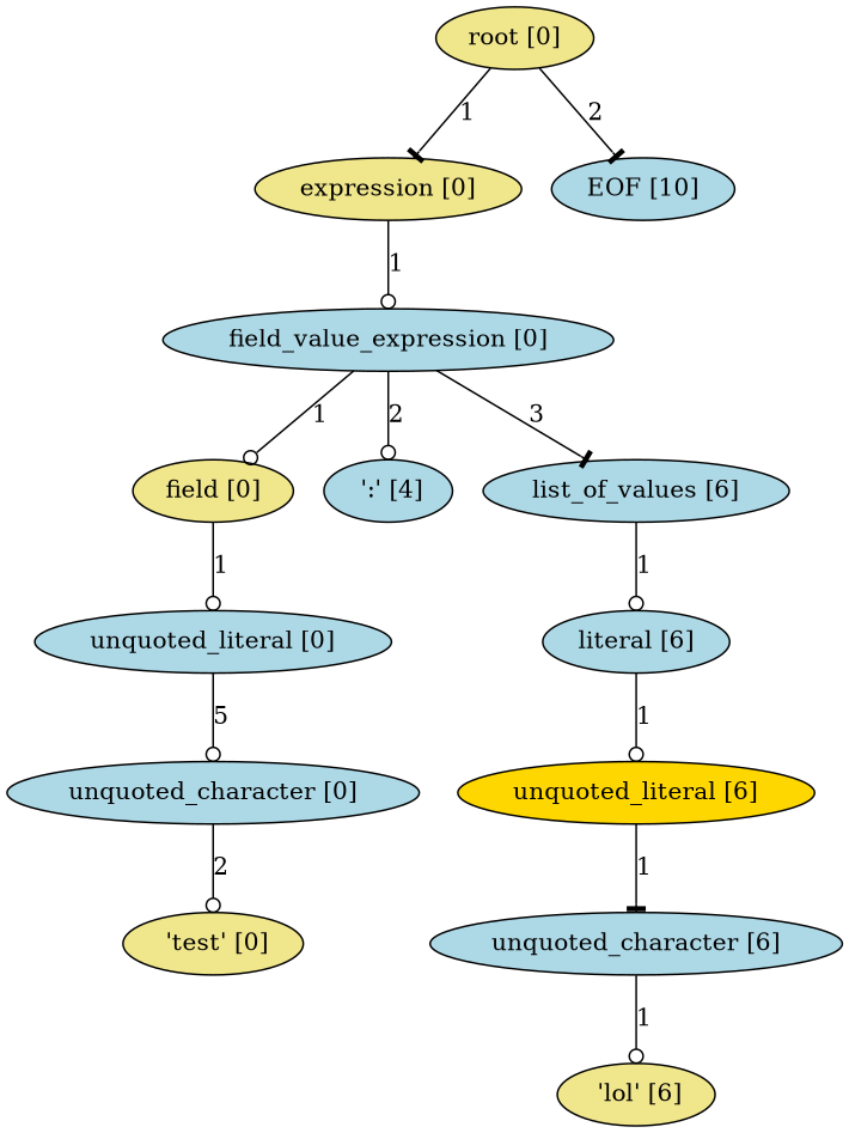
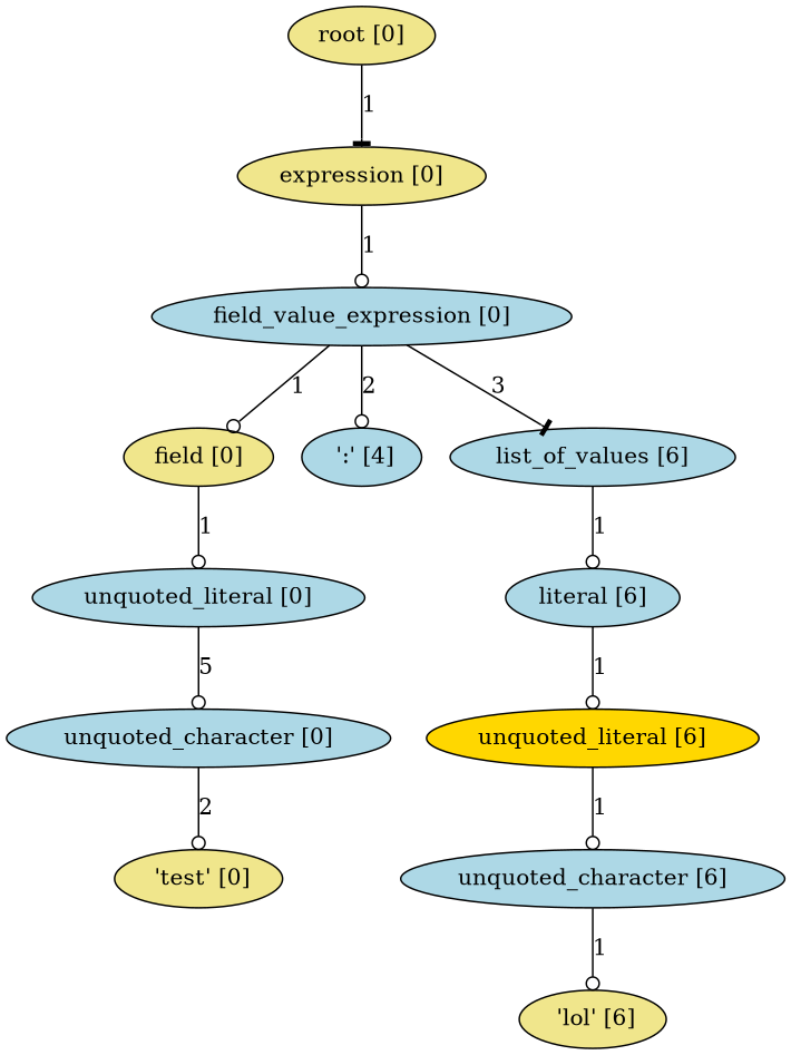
  digraph {
    node [fillcolor=lightblue style=filled]
    edge [arrowhead=odot]
    n1 [fillcolor=khaki label="root [0]"]
    n2 [fillcolor=khaki label="expression [0]"]
-   n3 [label="EOF [10]"]
    n4 [label="field_value_expression [0]"]
    n5 [fillcolor=khaki label="field [0]"]
    n6 [label=" ':' [4]"]
    n7 [label="list_of_values [6]"]
    n8 [label="unquoted_literal [0]"]
    n9 [label="literal [6]"]
    n10 [label="unquoted_character [0]"]
    n11 [fillcolor=khaki label=" 'test' [0]"]
    n12 [fillcolor=gold label="unquoted_literal [6]"]
    n13 [label="unquoted_character [6]"]
    n14 [fillcolor=khaki label=" 'lol' [6]"]
    n1 -> n2 [arrowhead=tee label=1]
-   n1 -> n3 [arrowhead=tee label=2]
    n2 -> n4 [label=1]
    n4 -> n5 [label=1]
    n4 -> n6 [label=2]
    n4 -> n7 [arrowhead=tee label=3]
    n5 -> n8 [label=1]
    n7 -> n9 [label=1]
    n8 -> n10 [label=5]
    n9 -> n12 [label=1]
    n10 -> n11 [label=2]
-   n12 -> n13 [arrowhead=tee label=1]
+   n12 -> n13 [label=1]
    n13 -> n14 [label=1]
  }
